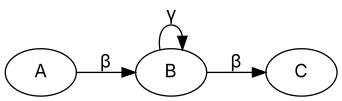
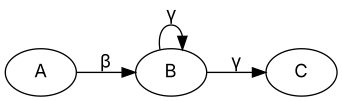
  digraph {
    fontname=Inter
    rankdir=LR
    node [fontname=Inter]
    edge [fontname=Inter]
    A
    B
    C
    A -> B [label="β"]
    B -> B [label="γ"]
-   B -> C [label="β"]
+   B -> C [label="γ"]
  }
